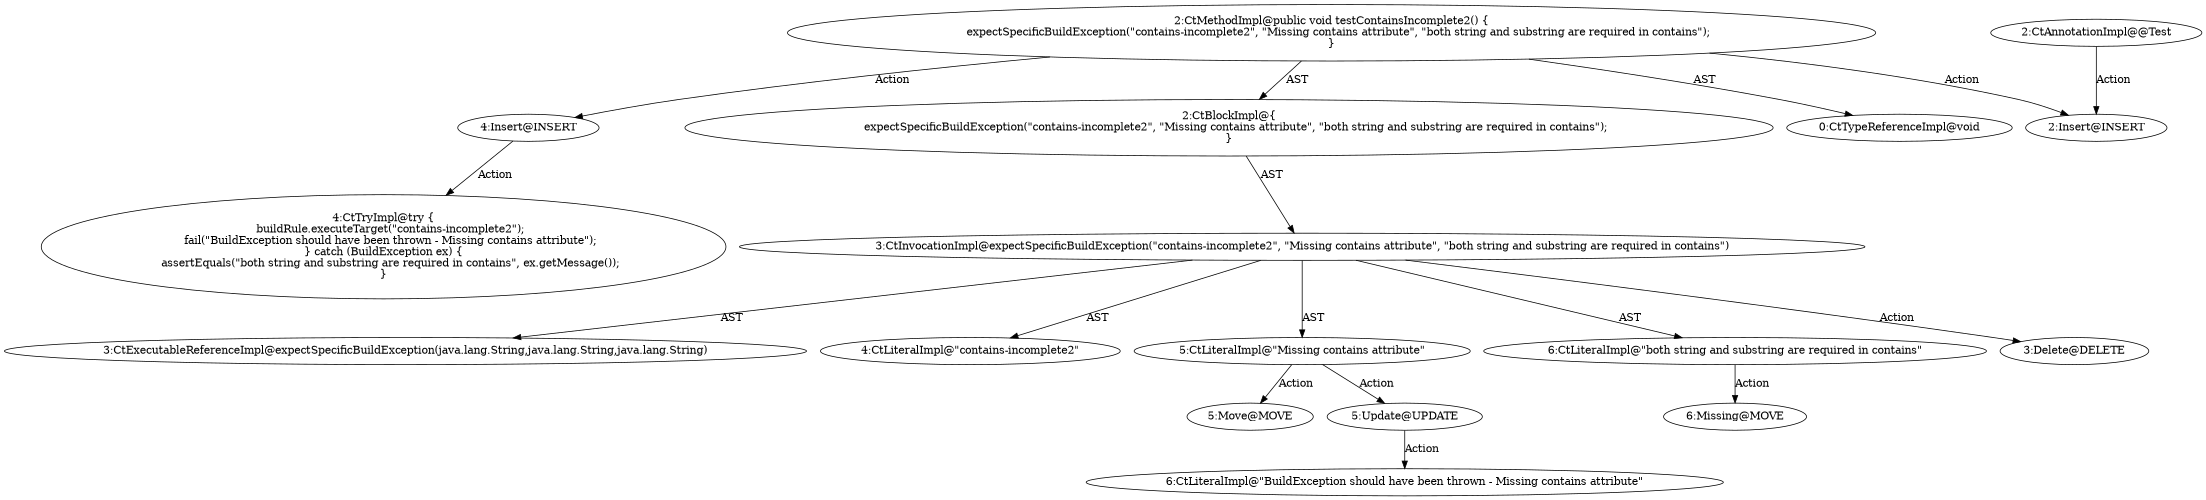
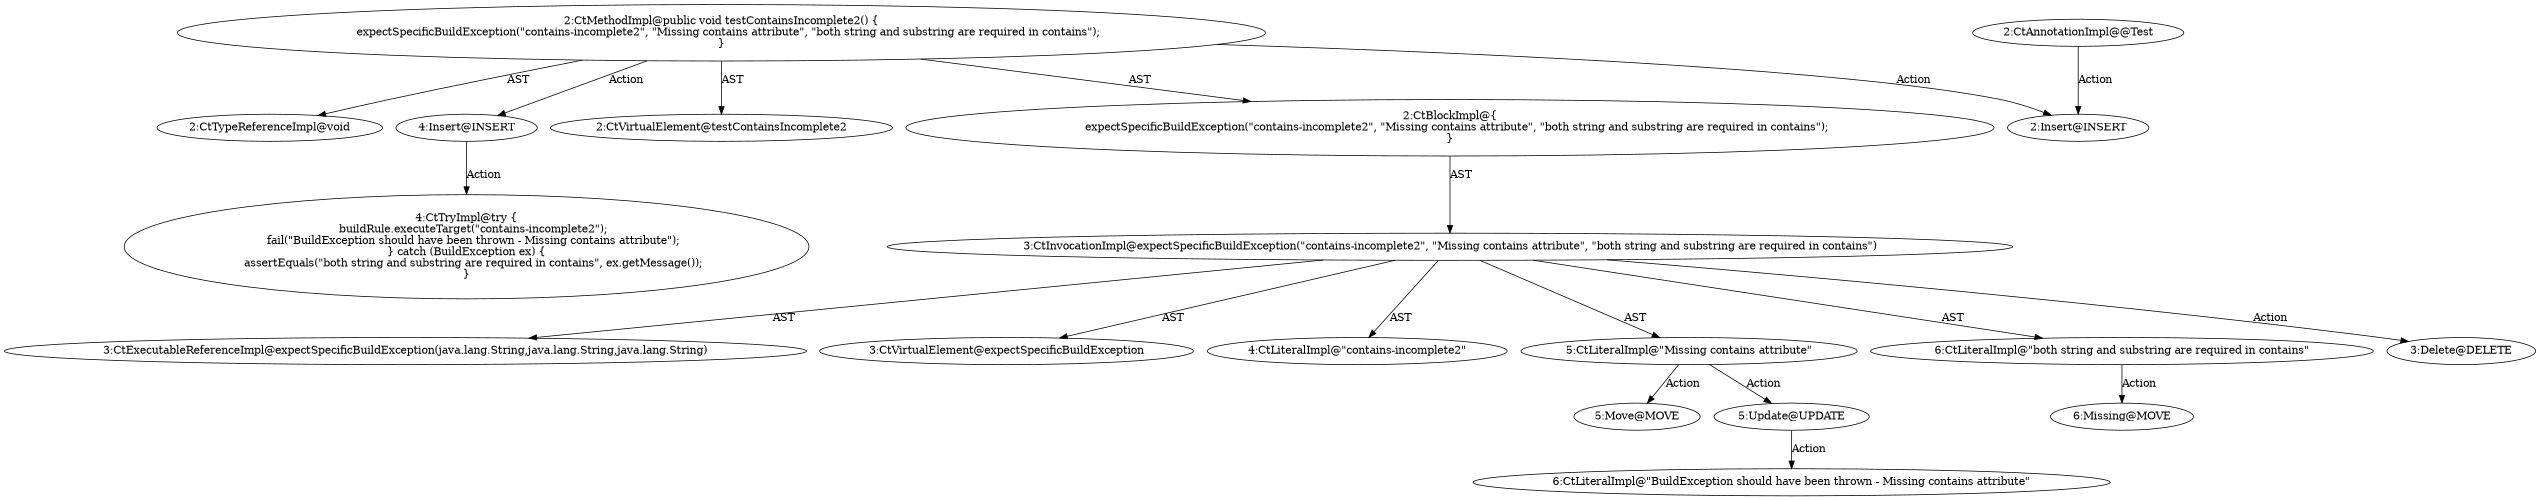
  digraph {
    node [shape=ellipse]
-   n1 [label="0:CtTypeReferenceImpl@void"]
+   n1 [label="2:CtTypeReferenceImpl@void"]
+   n2 [label="2:CtVirtualElement@testContainsIncomplete2"]
    n3 [label="3:CtExecutableReferenceImpl@expectSpecificBuildException(java.lang.String,java.lang.String,java.lang.String)"]
+   n4 [label="3:CtVirtualElement@expectSpecificBuildException"]
    n5 [label="4:CtLiteralImpl@\"contains-incomplete2\""]
    n6 [label="5:CtLiteralImpl@\"Missing contains attribute\""]
    n7 [label="5:Update@UPDATE"]
    n8 [label="5:Move@MOVE"]
    n9 [label="6:CtLiteralImpl@\"BuildException should have been thrown - Missing contains attribute\""]
    n10 [label="6:CtLiteralImpl@\"both string and substring are required in contains\""]
    n11 [label="6:Missing@MOVE"]
    n12 [label="3:CtInvocationImpl@expectSpecificBuildException(\"contains-incomplete2\", \"Missing contains attribute\", \"both string and substring are required in contains\")"]
    n13 [label="3:Delete@DELETE"]
    n14 [label="2:CtBlockImpl@\{\n    expectSpecificBuildException(\"contains-incomplete2\", \"Missing contains attribute\", \"both string and substring are required in contains\");\n\}"]
    n15 [label="2:CtMethodImpl@public void testContainsIncomplete2() \{\n    expectSpecificBuildException(\"contains-incomplete2\", \"Missing contains attribute\", \"both string and substring are required in contains\");\n\}"]
    n16 [label="2:Insert@INSERT"]
    n17 [label="4:Insert@INSERT"]
    n18 [label="4:CtTryImpl@try \{\n    buildRule.executeTarget(\"contains-incomplete2\");\n    fail(\"BuildException should have been thrown - Missing contains attribute\");\n\} catch (BuildException ex) \{\n    assertEquals(\"both string and substring are required in contains\", ex.getMessage());\n\}"]
    n19 [label="2:CtAnnotationImpl@@Test"]
    n6 -> n7 [label=Action]
    n6 -> n8 [label=Action]
    n7 -> n9 [label=Action]
    n10 -> n11 [label=Action]
    n12 -> n3 [label=AST]
+   n12 -> n4 [label=AST]
    n12 -> n5 [label=AST]
    n12 -> n6 [label=AST]
    n12 -> n10 [label=AST]
    n12 -> n13 [label=Action]
    n14 -> n12 [label=AST]
    n15 -> n1 [label=AST]
+   n15 -> n2 [label=AST]
    n15 -> n14 [label=AST]
    n15 -> n16 [label=Action]
    n15 -> n17 [label=Action]
    n17 -> n18 [label=Action]
    n19 -> n16 [label=Action]
  }
